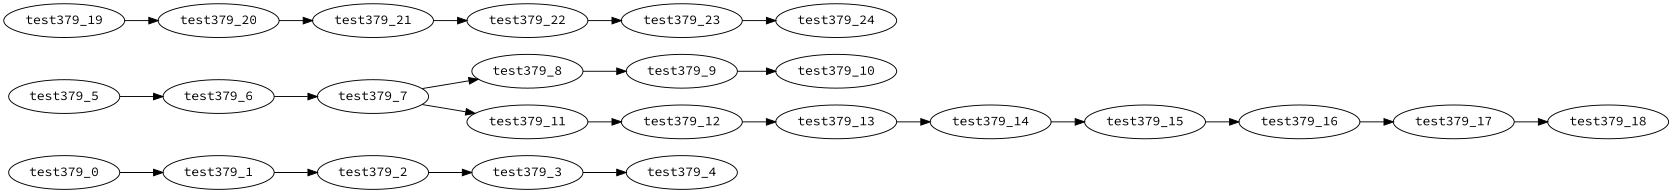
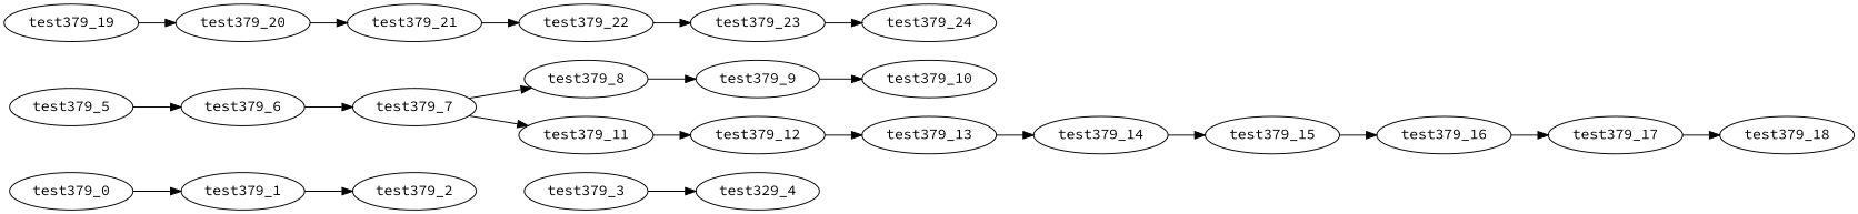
  digraph {
    fontname="Source Code Pro"
    rankdir=LR
    node [fontname="Source Code Pro"]
    edge [fontname="Source Code Pro"]
    test379_0
    test379_1
    test379_2
    test379_3
-   test379_4
+   test379_4 [label=test329_4]
    test379_5
    test379_6
    test379_7
    test379_8
    test379_11
    test379_9
    test379_10
    test379_12
    test379_13
    test379_14
    test379_15
    test379_16
    test379_17
    test379_18
    test379_19
    test379_20
    test379_21
    test379_22
    test379_23
    test379_24
    test379_0 -> test379_1
    test379_1 -> test379_2
-   test379_2 -> test379_3
    test379_3 -> test379_4
    test379_5 -> test379_6
    test379_6 -> test379_7
    test379_7 -> test379_8
    test379_7 -> test379_11
    test379_8 -> test379_9
    test379_11 -> test379_12
    test379_9 -> test379_10
    test379_12 -> test379_13
    test379_13 -> test379_14
    test379_14 -> test379_15
    test379_15 -> test379_16
    test379_16 -> test379_17
    test379_17 -> test379_18
    test379_19 -> test379_20
    test379_20 -> test379_21
    test379_21 -> test379_22
    test379_22 -> test379_23
    test379_23 -> test379_24
  }
